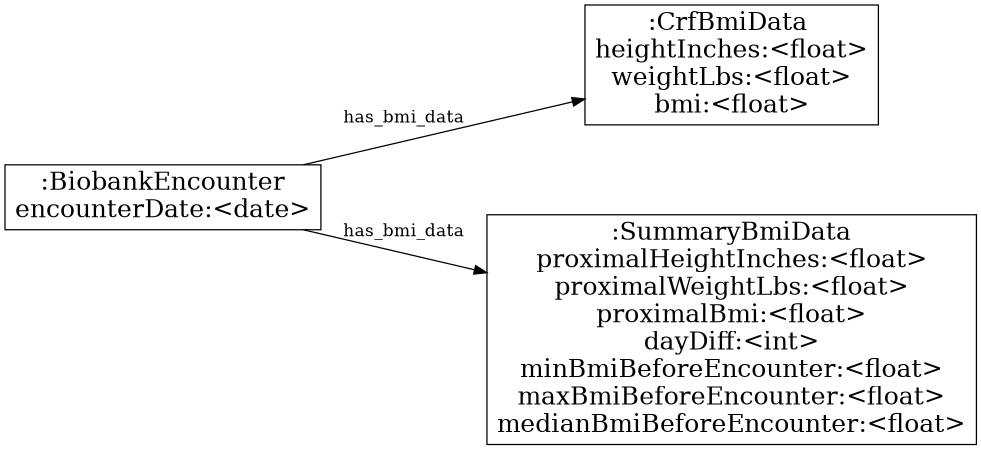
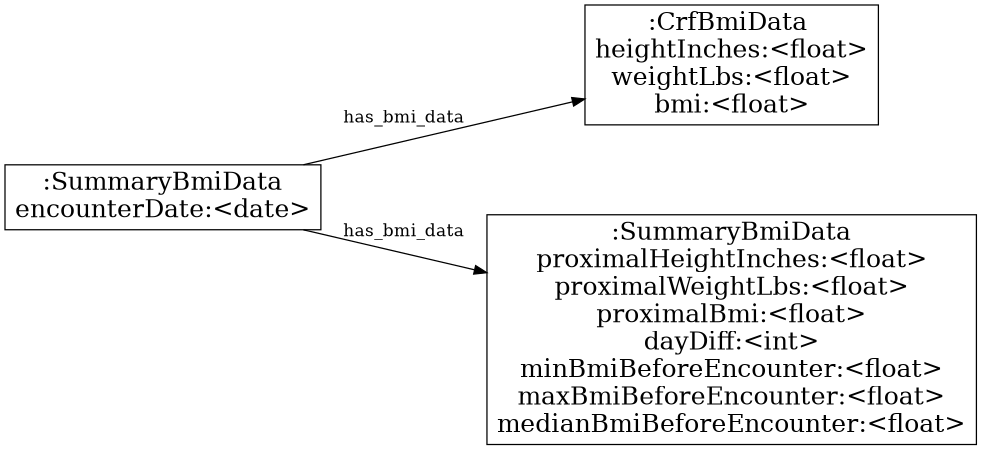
  digraph {
    nodesep=1.0
    rankdir=LR
    node [fontsize=20 shape=box]
-   n1 [label=":BiobankEncounter\nencounterDate:<date>"]
+   n1 [label=":SummaryBmiData\nencounterDate:<date>"]
    n2 [label=":CrfBmiData \nheightInches:<float>\nweightLbs:<float>\nbmi:<float>"]
    n3 [label=":SummaryBmiData\nproximalHeightInches:<float>\nproximalWeightLbs:<float>\nproximalBmi:<float>\ndayDiff:<int>\nminBmiBeforeEncounter:<float>\nmaxBmiBeforeEncounter:<float>\nmedianBmiBeforeEncounter:<float>"]
    n1 -> n2 [label=has_bmi_data]
    n1 -> n3 [label=has_bmi_data]
  }
